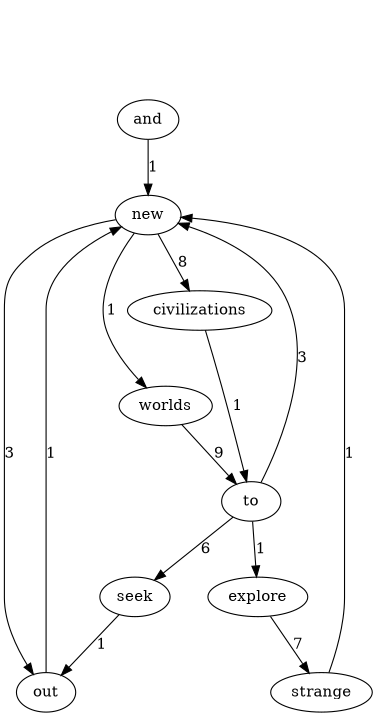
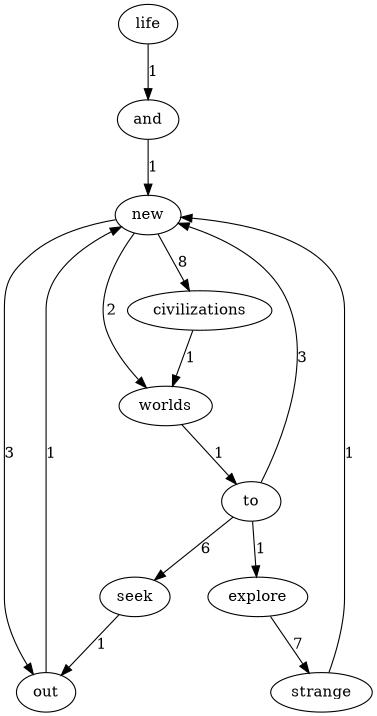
  digraph {
    new
    worlds
    civilizations
    out
    to
+   life
    and
    explore
    seek
    strange
-   new -> worlds [label=1]
+   new -> worlds [label=2]
    new -> civilizations [label=8]
    new -> out [label=3]
-   worlds -> to [label=9]
-   civilizations -> to [label=1]
+   worlds -> to [label=1]
+   civilizations -> worlds [label=1]
    out -> new [label=1]
    to -> new [label=3]
    to -> explore [label=1]
    to -> seek [label=6]
+   life -> and [label=1]
    and -> new [label=1]
    explore -> strange [label=7]
    seek -> out [label=1]
    strange -> new [label=1]
  }
